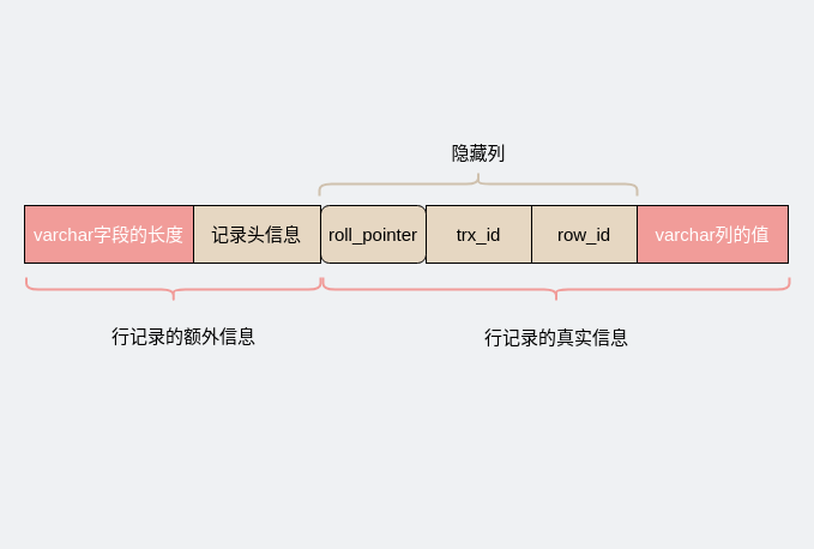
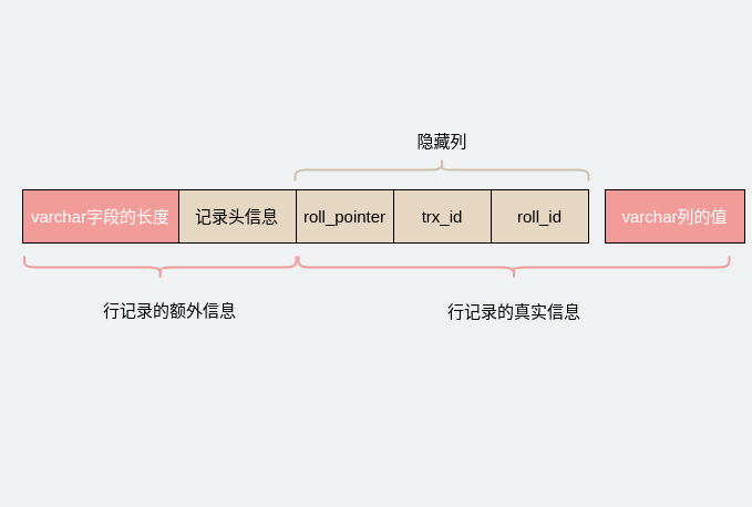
  <mxCell id="0" />
  <mxCell id="1" parent="0" />
- <mxCell id="2" value="&lt;font style=&quot;font-size: 15px;&quot;&gt;varchar列的值&lt;/font&gt;" style="rounded=0;whiteSpace=wrap;html=1;fillColor=#F19C99;gradientColor=none;fontSize=15;fontColor=#FFFFFF;" parent="1" vertex="1"><mxGeometry x="531" y="171" width="126" height="48" as="geometry" /></mxCell>
- <mxCell id="3" value="row_id" style="rounded=0;whiteSpace=wrap;html=1;fillColor=#E6D7C2;gradientColor=none;fontSize=15;" parent="1" vertex="1"><mxGeometry x="443" y="171" width="88" height="48" as="geometry" /></mxCell>
+ <mxCell id="2" value="&lt;font style=&quot;font-size: 15px;&quot;&gt;varchar列的值&lt;/font&gt;" style="rounded=0;whiteSpace=wrap;html=1;fillColor=#F19C99;gradientColor=none;fontSize=15;fontColor=#FFFFFF;" parent="1" vertex="1"><mxGeometry x="546" y="171" width="126" height="48" as="geometry" /></mxCell>
+ <mxCell id="3" value="roll_id" style="rounded=0;whiteSpace=wrap;html=1;fillColor=#E6D7C2;gradientColor=none;fontSize=15;" parent="1" vertex="1"><mxGeometry x="443" y="171" width="88" height="48" as="geometry" /></mxCell>
  <mxCell id="4" value="trx_id" style="rounded=0;whiteSpace=wrap;html=1;fillColor=#E6D7C2;gradientColor=none;fontSize=15;" parent="1" vertex="1"><mxGeometry x="355" y="171" width="88" height="48" as="geometry" /></mxCell>
- <mxCell id="5" value="roll_pointer" style="whiteSpace=wrap;html=1;fillColor=#E6D7C2;gradientColor=none;fontSize=15;rounded=1;" parent="1" vertex="1"><mxGeometry x="267" y="171" width="88" height="48" as="geometry" /></mxCell>
+ <mxCell id="5" value="roll_pointer" style="rounded=0;whiteSpace=wrap;html=1;fillColor=#E6D7C2;gradientColor=none;fontSize=15;" parent="1" vertex="1"><mxGeometry x="267" y="171" width="88" height="48" as="geometry" /></mxCell>
  <mxCell id="6" value="记录头信息" style="rounded=0;whiteSpace=wrap;html=1;fillColor=#E6D7C2;gradientColor=none;fontSize=15;fontColor=#000000;" parent="1" vertex="1"><mxGeometry x="160" y="171" width="107" height="48" as="geometry" /></mxCell>
  <mxCell id="7" value="varchar字段的长度" style="rounded=0;whiteSpace=wrap;html=1;fillColor=#F19C99;gradientColor=none;fontSize=15;fontColor=#FFFFFF;" parent="1" vertex="1"><mxGeometry x="20" y="171" width="141" height="48" as="geometry" /></mxCell>
  <mxCell id="8" value="" style="shape=curlyBracket;whiteSpace=wrap;html=1;rounded=1;fillColor=#535E80;rotation=-90;strokeWidth=2;strokeColor=#F19C99;" parent="1" vertex="1"><mxGeometry x="134.25" y="118.25" width="20" height="245.5" as="geometry" /></mxCell>
  <mxCell id="9" value="&lt;font style=&quot;font-size: 15px&quot;&gt;行记录的额外信息&lt;/font&gt;" style="text;html=1;strokeColor=none;fillColor=none;align=center;verticalAlign=middle;whiteSpace=wrap;rounded=0;" parent="1" vertex="1"><mxGeometry x="91" y="265" width="124" height="30" as="geometry" /></mxCell>
  <mxCell id="10" value="" style="shape=curlyBracket;whiteSpace=wrap;html=1;rounded=1;fillColor=#9AC7BF;rotation=-90;strokeWidth=2;strokeColor=#F19C99;" parent="1" vertex="1"><mxGeometry x="453.5" y="46.5" width="20" height="389" as="geometry" /></mxCell>
  <mxCell id="11" value="&lt;font style=&quot;font-size: 15px&quot;&gt;行记录的真实信息&lt;/font&gt;" style="text;html=1;strokeColor=none;fillColor=none;align=center;verticalAlign=middle;whiteSpace=wrap;rounded=0;" parent="1" vertex="1"><mxGeometry x="401.5" y="266" width="124" height="30" as="geometry" /></mxCell>
  <mxCell id="12" value="" style="shape=curlyBracket;whiteSpace=wrap;html=1;rounded=1;flipH=1;fillColor=#9AC7BF;rotation=-90;strokeWidth=2;fontColor=#4A919B;strokeColor=#CFC1AE;" parent="1" vertex="1"><mxGeometry x="388.5" y="20.5" width="20" height="265" as="geometry" /></mxCell>
  <mxCell id="13" value="&lt;font color=&quot;#000000&quot; style=&quot;font-size: 15px&quot;&gt;隐藏列&lt;/font&gt;" style="text;html=1;strokeColor=none;fillColor=none;align=center;verticalAlign=middle;whiteSpace=wrap;rounded=0;fontColor=#4A919B;" parent="1" vertex="1"><mxGeometry x="337" y="112" width="124" height="30" as="geometry" /></mxCell>
